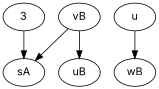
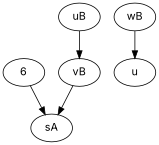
  digraph {
    fontname=Inter
    node [fontname=Inter]
    edge [fontname=Inter]
-   n1 [label=3]
+   n1 [label=6]
    sA
    vB
    uB
    wB
    u
    n1 -> sA
    vB -> sA
-   vB -> uB
-   u -> wB
+   uB -> vB
+   wB -> u
  }
